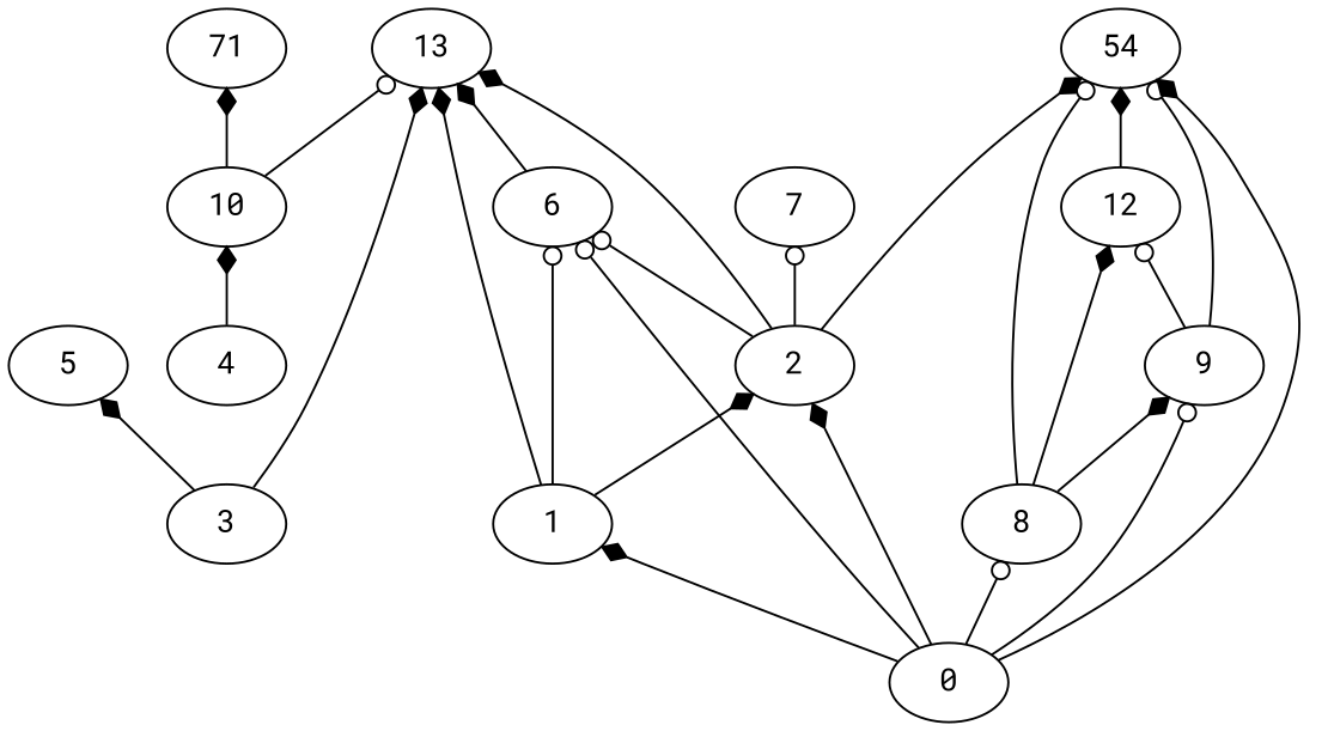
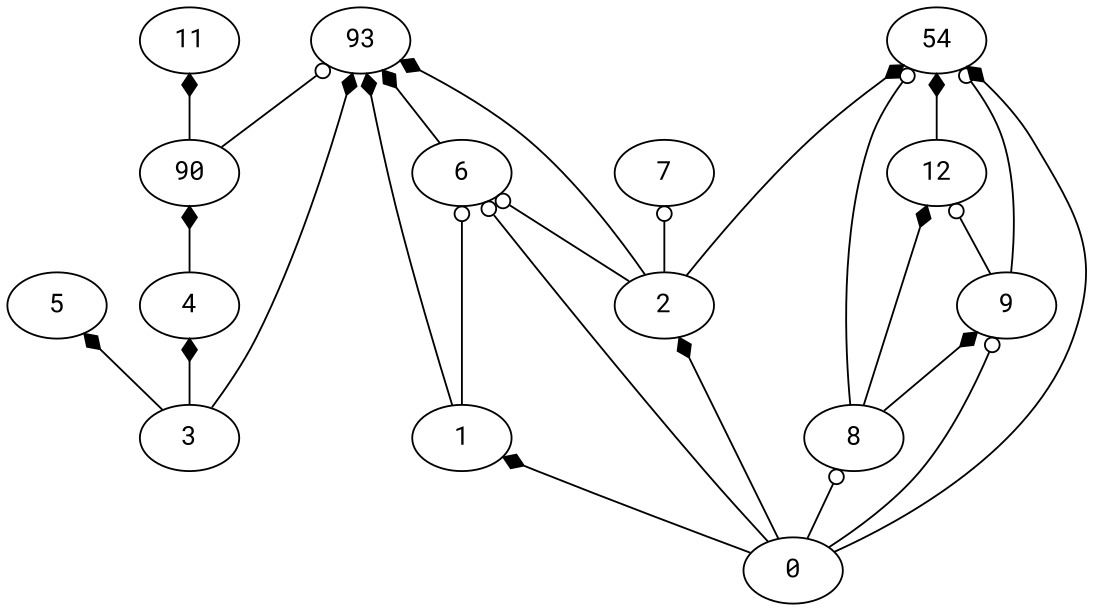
  digraph {
    fontname="Roboto Mono"
    rankdir=BT
    node [fontname="Roboto Mono"]
    edge [arrowhead=diamond fontname="Roboto Mono"]
    0
    1
    2
    6
    8
    9
    n7 [label=54]
-   13
+   13 [label=93]
    7
    12
    3
    4
    5
-   10
-   11 [label=71]
+   10 [label=90]
+   11
    0 -> 1
    0 -> 2
    0 -> 6 [arrowhead=odot]
    0 -> 8 [arrowhead=odot]
    0 -> 9 [arrowhead=odot]
    0 -> n7
-   1 -> 2
    1 -> 6 [arrowhead=odot]
    1 -> 13
    2 -> 6 [arrowhead=odot]
    2 -> n7
    2 -> 13
    2 -> 7 [arrowhead=odot]
    6 -> 13
    8 -> 9
    8 -> n7 [arrowhead=odot]
    8 -> 12
    9 -> n7 [arrowhead=odot]
    9 -> 12 [arrowhead=odot]
    12 -> n7
    3 -> 13
+   3 -> 4
    3 -> 5
    4 -> 10
    10 -> 13 [arrowhead=odot]
    10 -> 11
  }
